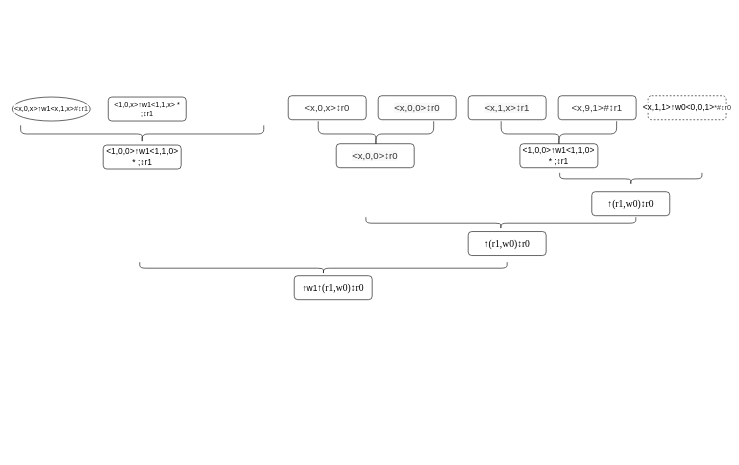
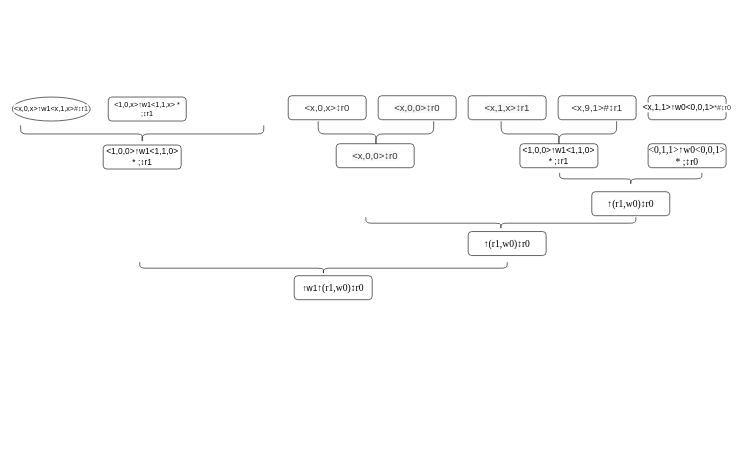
  <mxCell id="0" />
  <mxCell id="1" parent="0" />
  <mxCell id="2" value="&lt;p class=&quot;MsoNormal&quot;&gt;&lt;span style=&quot;color: rgb(51, 51, 51); letter-spacing: 0pt; font-size: 12pt; background: rgb(255, 255, 255);&quot;&gt;&amp;lt;x,0,x&amp;gt;↕r0&lt;/span&gt;&lt;/p&gt;" style="rounded=1;whiteSpace=wrap;html=1;" vertex="1" parent="1"><mxGeometry x="480" y="158.99" width="130" height="40" as="geometry" /></mxCell>
  <mxCell id="3" value="&lt;p class=&quot;MsoNormal&quot;&gt;&lt;span style=&quot;color: rgb(51, 51, 51); letter-spacing: 0pt; font-size: 12pt; background: rgb(248, 248, 248);&quot;&gt;&amp;lt;x,0,0&amp;gt;↕r0&lt;/span&gt;&lt;/p&gt;" style="rounded=1;whiteSpace=wrap;html=1;" vertex="1" parent="1"><mxGeometry x="630" y="158.99" width="130" height="40" as="geometry" /></mxCell>
  <mxCell id="4" value="&lt;p class=&quot;MsoNormal&quot;&gt;&lt;span style=&quot;letter-spacing: 0pt; background: rgb(255, 255, 255);&quot;&gt;&lt;font style=&quot;font-size: 12px;&quot;&gt;&amp;lt;1,0,x&amp;gt;↑w1&amp;lt;1,1,x&amp;gt; * ;↕r1&lt;/font&gt;&lt;/span&gt;&lt;/p&gt;" style="rounded=1;whiteSpace=wrap;html=1;" vertex="1" parent="1"><mxGeometry x="180" y="161.18" width="130" height="40" as="geometry" /></mxCell>
  <mxCell id="5" value="&lt;p style=&quot;&quot; class=&quot;MsoNormal&quot;&gt;&lt;span style=&quot;letter-spacing: 0pt; background: rgb(255, 255, 255);&quot;&gt;&amp;lt;x,0,x&amp;gt;↑w1&amp;lt;x,1,x&amp;gt;&lt;/span&gt;&lt;span style=&quot;color: rgb(51, 51, 51); letter-spacing: 0pt; background: rgb(255, 255, 255);&quot;&gt;#↕r1&lt;/span&gt;&lt;/p&gt;" style="ellipse;whiteSpace=wrap;html=1;" vertex="1" parent="1"><mxGeometry x="20" y="161.18" width="130" height="40" as="geometry" /></mxCell>
- <mxCell id="6" value="&lt;p class=&quot;MsoNormal&quot;&gt;&lt;span style=&quot;letter-spacing: 0pt; font-size: 10.5pt; background: rgb(255, 255, 255);&quot;&gt;&amp;lt;x,1,1&amp;gt;↑w0&amp;lt;0,0,1&amp;gt;&lt;/span&gt;&lt;span style=&quot;color: rgb(51, 51, 51); letter-spacing: 0pt; background: rgb(255, 255, 255);&quot;&gt;*#↕r0&lt;/span&gt;&lt;/p&gt;" style="rounded=1;whiteSpace=wrap;html=1;dashed=1;" vertex="1" parent="1"><mxGeometry x="1080" y="159" width="130" height="40" as="geometry" /></mxCell>
+ <mxCell id="6" value="&lt;p class=&quot;MsoNormal&quot;&gt;&lt;span style=&quot;letter-spacing: 0pt; font-size: 10.5pt; background: rgb(255, 255, 255);&quot;&gt;&amp;lt;x,1,1&amp;gt;↑w0&amp;lt;0,0,1&amp;gt;&lt;/span&gt;&lt;span style=&quot;color: rgb(51, 51, 51); letter-spacing: 0pt; background: rgb(255, 255, 255);&quot;&gt;*#↕r0&lt;/span&gt;&lt;/p&gt;" style="rounded=1;whiteSpace=wrap;html=1;" vertex="1" parent="1"><mxGeometry x="1080" y="159" width="130" height="40" as="geometry" /></mxCell>
  <mxCell id="7" value="&lt;p class=&quot;MsoNormal&quot;&gt;&lt;span style=&quot;color: rgb(51, 51, 51); letter-spacing: 0pt; font-size: 12pt; background: rgb(255, 255, 255);&quot;&gt;&amp;lt;x,9,1&amp;gt;#↕r1&lt;/span&gt;&lt;/p&gt;" style="rounded=1;whiteSpace=wrap;html=1;" vertex="1" parent="1"><mxGeometry x="930" y="159" width="130" height="40" as="geometry" /></mxCell>
  <mxCell id="8" value="&lt;p class=&quot;MsoNormal&quot;&gt;&lt;span style=&quot;color: rgb(51, 51, 51); letter-spacing: 0pt; font-size: 12pt; background: rgb(248, 248, 248);&quot;&gt;&amp;lt;x,1,x&amp;gt;↕r1&lt;/span&gt;&lt;/p&gt;" style="rounded=1;whiteSpace=wrap;html=1;" vertex="1" parent="1"><mxGeometry x="780" y="159" width="130" height="40" as="geometry" /></mxCell>
  <mxCell id="9" value="" style="shape=curlyBracket;whiteSpace=wrap;html=1;rounded=1;flipH=1;labelPosition=right;verticalLabelPosition=middle;align=left;verticalAlign=middle;rotation=90;" vertex="1" parent="1"><mxGeometry x="605" y="126.49" width="42.5" height="192.5" as="geometry" /></mxCell>
  <mxCell id="10" value="&lt;p class=&quot;MsoNormal&quot;&gt;&lt;span style=&quot;color: rgb(51, 51, 51); letter-spacing: 0pt; font-size: 12pt; background: rgb(248, 248, 248);&quot;&gt;&amp;lt;x,0,0&amp;gt;↕r0&lt;/span&gt;&lt;/p&gt;" style="rounded=1;whiteSpace=wrap;html=1;" vertex="1" parent="1"><mxGeometry x="560" y="238.99" width="130" height="40" as="geometry" /></mxCell>
  <mxCell id="11" value="" style="shape=curlyBracket;whiteSpace=wrap;html=1;rounded=1;flipH=1;labelPosition=right;verticalLabelPosition=middle;align=left;verticalAlign=middle;fontSize=12;rotation=90;" vertex="1" parent="1"><mxGeometry x="222.19" y="20.1" width="28.76" height="405.31" as="geometry" /></mxCell>
  <mxCell id="12" value="&lt;p class=&quot;MsoNormal&quot;&gt;&lt;span style=&quot;letter-spacing: 0pt; font-size: 10.5pt; background: rgb(255, 255, 255);&quot;&gt;&amp;lt;1,0,&lt;/span&gt;&lt;span style=&quot;font-family: 宋体; letter-spacing: 0pt; font-size: 10.5pt; background: rgb(255, 255, 255);&quot;&gt;&lt;font face=&quot;Helvetica&quot;&gt;0&lt;/font&gt;&lt;/span&gt;&lt;span style=&quot;letter-spacing: 0pt; font-size: 10.5pt; background: rgb(255, 255, 255);&quot;&gt;&amp;gt;↑w1&amp;lt;1,1,&lt;/span&gt;&lt;span style=&quot;font-family: 宋体; letter-spacing: 0pt; font-size: 10.5pt; background: rgb(255, 255, 255);&quot;&gt;&lt;font face=&quot;Helvetica&quot;&gt;0&lt;/font&gt;&lt;/span&gt;&lt;span style=&quot;letter-spacing: 0pt; font-size: 10.5pt; background: rgb(255, 255, 255);&quot;&gt;&amp;gt; * ;↕r1&lt;/span&gt;&lt;/p&gt;" style="rounded=1;whiteSpace=wrap;html=1;" vertex="1" parent="1"><mxGeometry x="171.57" y="241.18" width="130" height="40" as="geometry" /></mxCell>
  <mxCell id="13" value="" style="shape=curlyBracket;whiteSpace=wrap;html=1;rounded=1;flipH=1;labelPosition=right;verticalLabelPosition=middle;align=left;verticalAlign=middle;rotation=90;" vertex="1" parent="1"><mxGeometry x="910" y="126.5" width="42.5" height="192.5" as="geometry" /></mxCell>
  <mxCell id="14" value="&lt;p class=&quot;MsoNormal&quot;&gt;&lt;span style=&quot;letter-spacing: 0pt; font-size: 10.5pt; background: rgb(255, 255, 255);&quot;&gt;&amp;lt;1,0,&lt;/span&gt;&lt;span style=&quot;font-family: 宋体; letter-spacing: 0pt; font-size: 10.5pt; background: rgb(255, 255, 255);&quot;&gt;&lt;font face=&quot;Helvetica&quot;&gt;0&lt;/font&gt;&lt;/span&gt;&lt;span style=&quot;letter-spacing: 0pt; font-size: 10.5pt; background: rgb(255, 255, 255);&quot;&gt;&amp;gt;↑w1&amp;lt;1,1,&lt;/span&gt;&lt;span style=&quot;font-family: 宋体; letter-spacing: 0pt; font-size: 10.5pt; background: rgb(255, 255, 255);&quot;&gt;&lt;font face=&quot;Helvetica&quot;&gt;0&lt;/font&gt;&lt;/span&gt;&lt;span style=&quot;letter-spacing: 0pt; font-size: 10.5pt; background: rgb(255, 255, 255);&quot;&gt;&amp;gt; * ;↕r1&lt;/span&gt;&lt;/p&gt;" style="rounded=1;whiteSpace=wrap;html=1;" vertex="1" parent="1"><mxGeometry x="866.25" y="239" width="130" height="40" as="geometry" /></mxCell>
+ <mxCell id="15" value="&lt;p class=&quot;MsoNormal&quot;&gt;&lt;span style=&quot;font-family: &amp;quot;Times New Roman&amp;quot;; font-size: 12pt;&quot;&gt;&amp;lt;0,1,&lt;/span&gt;&lt;span style=&quot;font-family: 宋体; font-size: 12pt;&quot;&gt;&lt;font face=&quot;Times New Roman&quot;&gt;1&lt;/font&gt;&lt;/span&gt;&lt;span style=&quot;font-family: &amp;quot;Times New Roman&amp;quot;; font-size: 12pt;&quot;&gt;&amp;gt;↑w0&amp;lt;0,0,&lt;/span&gt;&lt;span style=&quot;font-family: 宋体; font-size: 12pt;&quot;&gt;&lt;font face=&quot;Times New Roman&quot;&gt;1&lt;/font&gt;&lt;/span&gt;&lt;span style=&quot;font-family: &amp;quot;Times New Roman&amp;quot;; font-size: 12pt;&quot;&gt;&amp;gt; * ;↕r0&lt;/span&gt;&lt;/p&gt;" style="rounded=1;whiteSpace=wrap;html=1;" vertex="1" parent="1"><mxGeometry x="1080" y="239" width="130" height="40" as="geometry" /></mxCell>
  <mxCell id="16" value="" style="shape=curlyBracket;whiteSpace=wrap;html=1;rounded=1;flipH=1;labelPosition=right;verticalLabelPosition=middle;align=left;verticalAlign=middle;fontSize=12;rotation=90;" vertex="1" parent="1"><mxGeometry x="1041.09" y="179" width="20" height="237.18" as="geometry" /></mxCell>
  <mxCell id="17" value="&lt;p class=&quot;MsoNormal&quot;&gt;&lt;span style=&quot;font-family: &amp;quot;Times New Roman&amp;quot;; font-size: 12pt;&quot;&gt;↑(&lt;/span&gt;&lt;span style=&quot;font-family: 宋体; font-size: 12pt;&quot;&gt;&lt;font face=&quot;Times New Roman&quot;&gt;r1,w0)&lt;/font&gt;&lt;/span&gt;&lt;span style=&quot;font-family: &amp;quot;Times New Roman&amp;quot;; font-size: 12pt;&quot;&gt;↕r0&lt;/span&gt;&lt;/p&gt;" style="rounded=1;whiteSpace=wrap;html=1;" vertex="1" parent="1"><mxGeometry x="986.09" y="318.99" width="130" height="40" as="geometry" /></mxCell>
  <mxCell id="18" value="" style="shape=curlyBracket;whiteSpace=wrap;html=1;rounded=1;flipH=1;labelPosition=right;verticalLabelPosition=middle;align=left;verticalAlign=middle;fontSize=12;rotation=90;" vertex="1" parent="1"><mxGeometry x="824.5" y="146.5" width="20" height="450" as="geometry" /></mxCell>
  <mxCell id="19" value="&lt;p class=&quot;MsoNormal&quot;&gt;&lt;span style=&quot;font-family: &amp;quot;Times New Roman&amp;quot;; font-size: 12pt;&quot;&gt;↑(&lt;/span&gt;&lt;span style=&quot;font-family: 宋体; font-size: 12pt;&quot;&gt;&lt;font face=&quot;Times New Roman&quot;&gt;r1,w0)&lt;/font&gt;&lt;/span&gt;&lt;span style=&quot;font-family: &amp;quot;Times New Roman&amp;quot;; font-size: 12pt;&quot;&gt;↕r0&lt;/span&gt;&lt;/p&gt;" style="rounded=1;whiteSpace=wrap;html=1;" vertex="1" parent="1"><mxGeometry x="780" y="385.41" width="130" height="40" as="geometry" /></mxCell>
  <mxCell id="20" value="" style="shape=curlyBracket;whiteSpace=wrap;html=1;rounded=1;flipH=1;labelPosition=right;verticalLabelPosition=middle;align=left;verticalAlign=middle;fontSize=12;rotation=90;" vertex="1" parent="1"><mxGeometry x="528.75" y="140.25" width="20" height="612.5" as="geometry" /></mxCell>
  <mxCell id="21" value="&lt;p class=&quot;MsoNormal&quot;&gt;&lt;span style=&quot;letter-spacing: 0pt; font-size: 10.5pt; background: rgb(255, 255, 255);&quot;&gt;&lt;font face=&quot;Helvetica&quot;&gt;↑w1&lt;/font&gt;&lt;/span&gt;&lt;span style=&quot;font-family: &amp;quot;Times New Roman&amp;quot;; font-size: 12pt;&quot;&gt;↑(&lt;/span&gt;&lt;span style=&quot;font-family: 宋体; font-size: 12pt;&quot;&gt;&lt;font face=&quot;Times New Roman&quot;&gt;r1,w0)&lt;/font&gt;&lt;/span&gt;&lt;span style=&quot;font-family: &amp;quot;Times New Roman&amp;quot;; font-size: 12pt;&quot;&gt;↕r0&lt;/span&gt;&lt;/p&gt;" style="rounded=1;whiteSpace=wrap;html=1;" vertex="1" parent="1"><mxGeometry x="490" y="459" width="130" height="40" as="geometry" /></mxCell>
